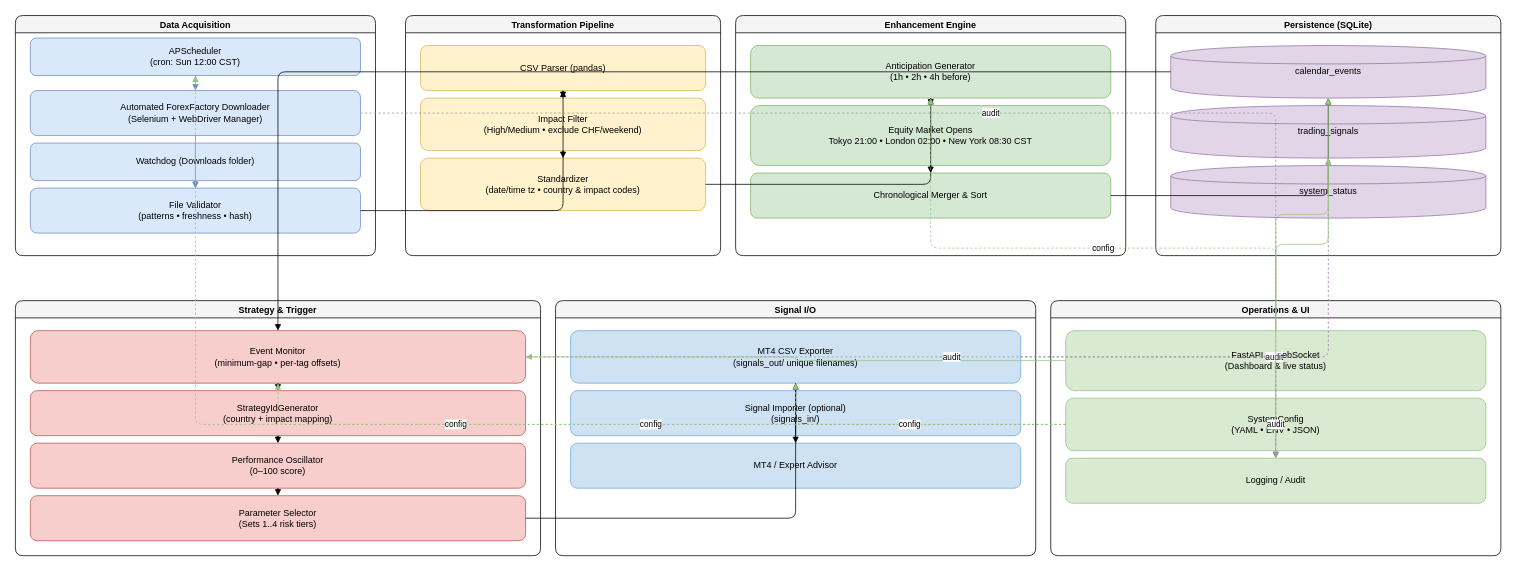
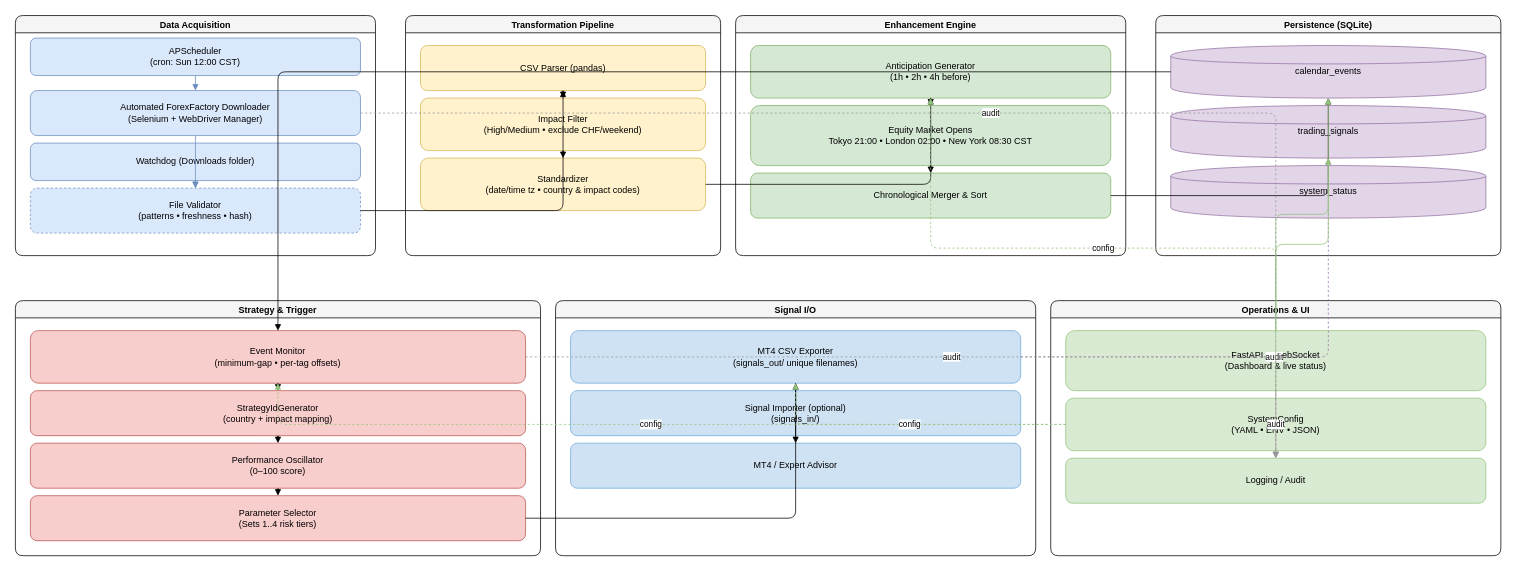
  <mxCell id="0" />
  <mxCell id="1" parent="0" />
  <mxCell id="2" value="Data Acquisition" style="swimlane;horizontal=1;rounded=1;fillColor=#f5f5f5;fontStyle=1;" vertex="1" parent="1"><mxGeometry x="20" y="20" width="480" height="320" as="geometry" /></mxCell>
  <mxCell id="3" value="APScheduler&#10;(cron: Sun 12:00 CST)" style="rounded=1;whiteSpace=wrap;html=1;fillColor=#dae8fc;strokeColor=#6c8ebf;" vertex="1" parent="2"><mxGeometry x="20" y="30" width="440" height="50" as="geometry" /></mxCell>
  <mxCell id="4" value="Automated ForexFactory Downloader&#10;(Selenium + WebDriver Manager)" style="rounded=1;whiteSpace=wrap;html=1;fillColor=#dae8fc;strokeColor=#6c8ebf;" vertex="1" parent="2"><mxGeometry x="20" y="100" width="440" height="60" as="geometry" /></mxCell>
  <mxCell id="5" value="Watchdog (Downloads folder)" style="rounded=1;whiteSpace=wrap;html=1;fillColor=#dae8fc;strokeColor=#6c8ebf;" vertex="1" parent="2"><mxGeometry x="20" y="170" width="440" height="50" as="geometry" /></mxCell>
- <mxCell id="6" value="File Validator&#10;(patterns • freshness • hash)" style="rounded=1;whiteSpace=wrap;html=1;fillColor=#dae8fc;strokeColor=#6c8ebf;" vertex="1" parent="2"><mxGeometry x="20" y="230" width="440" height="60" as="geometry" /></mxCell>
+ <mxCell id="6" value="File Validator&#10;(patterns • freshness • hash)" style="rounded=1;whiteSpace=wrap;html=1;fillColor=#dae8fc;strokeColor=#6c8ebf;dashed=1;" vertex="1" parent="2"><mxGeometry x="20" y="230" width="440" height="60" as="geometry" /></mxCell>
  <mxCell id="7" value="Transformation Pipeline" style="swimlane;horizontal=1;rounded=1;fillColor=#f5f5f5;fontStyle=1;" vertex="1" parent="1"><mxGeometry x="540" y="20" width="420" height="320" as="geometry" /></mxCell>
  <mxCell id="8" value="CSV Parser (pandas)" style="rounded=1;whiteSpace=wrap;html=1;fillColor=#fff2cc;strokeColor=#d6b656;" vertex="1" parent="7"><mxGeometry x="20" y="40" width="380" height="60" as="geometry" /></mxCell>
  <mxCell id="9" value="Impact Filter&#10;(High/Medium • exclude CHF/weekend)" style="rounded=1;whiteSpace=wrap;html=1;fillColor=#fff2cc;strokeColor=#d6b656;" vertex="1" parent="7"><mxGeometry x="20" y="110" width="380" height="70" as="geometry" /></mxCell>
  <mxCell id="10" value="Standardizer&#10;(date/time tz • country &amp; impact codes)" style="rounded=1;whiteSpace=wrap;html=1;fillColor=#fff2cc;strokeColor=#d6b656;" vertex="1" parent="7"><mxGeometry x="20" y="190" width="380" height="70" as="geometry" /></mxCell>
  <mxCell id="11" value="Enhancement Engine" style="swimlane;horizontal=1;rounded=1;fillColor=#f5f5f5;fontStyle=1;" vertex="1" parent="1"><mxGeometry x="980" y="20" width="520" height="320" as="geometry" /></mxCell>
  <mxCell id="12" value="Anticipation Generator&#10;(1h • 2h • 4h before)" style="rounded=1;whiteSpace=wrap;html=1;fillColor=#d5e8d4;strokeColor=#82b366;" vertex="1" parent="11"><mxGeometry x="20" y="40" width="480" height="70" as="geometry" /></mxCell>
  <mxCell id="13" value="Equity Market Opens&#10;Tokyo 21:00 • London 02:00 • New York 08:30 CST" style="rounded=1;whiteSpace=wrap;html=1;fillColor=#d5e8d4;strokeColor=#82b366;" vertex="1" parent="11"><mxGeometry x="20" y="120" width="480" height="80" as="geometry" /></mxCell>
  <mxCell id="14" value="Chronological Merger &amp; Sort" style="rounded=1;whiteSpace=wrap;html=1;fillColor=#d5e8d4;strokeColor=#82b366;" vertex="1" parent="11"><mxGeometry x="20" y="210" width="480" height="60" as="geometry" /></mxCell>
  <mxCell id="15" value="Persistence (SQLite)" style="swimlane;horizontal=1;rounded=1;fillColor=#f5f5f5;fontStyle=1;" vertex="1" parent="1"><mxGeometry x="1540" y="20" width="460" height="320" as="geometry" /></mxCell>
  <mxCell id="16" value="calendar_events" style="shape=cylinder;whiteSpace=wrap;html=1;fillColor=#e1d5e7;strokeColor=#9673a6;" vertex="1" parent="15"><mxGeometry x="20" y="40" width="420" height="70" as="geometry" /></mxCell>
  <mxCell id="17" value="trading_signals" style="shape=cylinder;whiteSpace=wrap;html=1;fillColor=#e1d5e7;strokeColor=#9673a6;" vertex="1" parent="15"><mxGeometry x="20" y="120" width="420" height="70" as="geometry" /></mxCell>
  <mxCell id="18" value="system_status" style="shape=cylinder;whiteSpace=wrap;html=1;fillColor=#e1d5e7;strokeColor=#9673a6;" vertex="1" parent="15"><mxGeometry x="20" y="200" width="420" height="70" as="geometry" /></mxCell>
  <mxCell id="19" value="Strategy &amp; Trigger" style="swimlane;horizontal=1;rounded=1;fillColor=#f5f5f5;fontStyle=1;" vertex="1" parent="1"><mxGeometry x="20" y="400" width="700" height="340" as="geometry" /></mxCell>
  <mxCell id="20" value="Event Monitor&#10;(minimum-gap • per-tag offsets)" style="rounded=1;whiteSpace=wrap;html=1;fillColor=#f8cecc;strokeColor=#b85450;" vertex="1" parent="19"><mxGeometry x="20" y="40" width="660" height="70" as="geometry" /></mxCell>
  <mxCell id="21" value="StrategyIdGenerator&#10;(country + impact mapping)" style="rounded=1;whiteSpace=wrap;html=1;fillColor=#f8cecc;strokeColor=#b85450;" vertex="1" parent="19"><mxGeometry x="20" y="120" width="660" height="60" as="geometry" /></mxCell>
  <mxCell id="22" value="Performance Oscillator&#10;(0–100 score)" style="rounded=1;whiteSpace=wrap;html=1;fillColor=#f8cecc;strokeColor=#b85450;" vertex="1" parent="19"><mxGeometry x="20" y="190" width="660" height="60" as="geometry" /></mxCell>
  <mxCell id="23" value="Parameter Selector&#10;(Sets 1..4 risk tiers)" style="rounded=1;whiteSpace=wrap;html=1;fillColor=#f8cecc;strokeColor=#b85450;" vertex="1" parent="19"><mxGeometry x="20" y="260" width="660" height="60" as="geometry" /></mxCell>
  <mxCell id="24" value="Signal I/O" style="swimlane;horizontal=1;rounded=1;fillColor=#f5f5f5;fontStyle=1;" vertex="1" parent="1"><mxGeometry x="740" y="400" width="640" height="340" as="geometry" /></mxCell>
  <mxCell id="25" value="MT4 CSV Exporter&#10;(signals_out/ unique filenames)" style="rounded=1;whiteSpace=wrap;html=1;fillColor=#cfe2f3;strokeColor=#6fa8dc;" vertex="1" parent="24"><mxGeometry x="20" y="40" width="600" height="70" as="geometry" /></mxCell>
  <mxCell id="26" value="Signal Importer (optional)&#10;(signals_in/)" style="rounded=1;whiteSpace=wrap;html=1;fillColor=#cfe2f3;strokeColor=#6fa8dc;" vertex="1" parent="24"><mxGeometry x="20" y="120" width="600" height="60" as="geometry" /></mxCell>
  <mxCell id="27" value="MT4 / Expert Advisor" style="rounded=1;whiteSpace=wrap;html=1;fillColor=#cfe2f3;strokeColor=#6fa8dc;" vertex="1" parent="24"><mxGeometry x="20" y="190" width="600" height="60" as="geometry" /></mxCell>
  <mxCell id="28" value="Operations &amp; UI" style="swimlane;horizontal=1;rounded=1;fillColor=#f5f5f5;fontStyle=1;" vertex="1" parent="1"><mxGeometry x="1400" y="400" width="600" height="340" as="geometry" /></mxCell>
  <mxCell id="29" value="FastAPI + WebSocket&#10;(Dashboard &amp; live status)" style="rounded=1;whiteSpace=wrap;html=1;fillColor=#d9ead3;strokeColor=#93c47d;" vertex="1" parent="28"><mxGeometry x="20" y="40" width="560" height="80" as="geometry" /></mxCell>
  <mxCell id="30" value="SystemConfig&#10;(YAML • ENV • JSON)" style="rounded=1;whiteSpace=wrap;html=1;fillColor=#d9ead3;strokeColor=#93c47d;" vertex="1" parent="28"><mxGeometry x="20" y="130" width="560" height="70" as="geometry" /></mxCell>
  <mxCell id="31" value="Logging / Audit" style="rounded=1;whiteSpace=wrap;html=1;fillColor=#d9ead3;strokeColor=#93c47d;" vertex="1" parent="28"><mxGeometry x="20" y="210" width="560" height="60" as="geometry" /></mxCell>
  <mxCell id="32" style="edgeStyle=orthogonalEdgeStyle;rounded=1;endArrow=block;html=1;strokeColor=#6c8ebf;" edge="1" parent="1" source="3" target="4"><mxGeometry relative="1" as="geometry" /></mxCell>
  <mxCell id="33" style="edgeStyle=orthogonalEdgeStyle;rounded=1;endArrow=block;html=1;strokeColor=#6c8ebf;" edge="1" parent="1" source="4" target="6"><mxGeometry relative="1" as="geometry" /></mxCell>
  <mxCell id="34" style="edgeStyle=orthogonalEdgeStyle;rounded=1;endArrow=block;html=1;strokeColor=#6c8ebf;" edge="1" parent="1" source="5" target="6"><mxGeometry relative="1" as="geometry" /></mxCell>
  <mxCell id="35" style="edgeStyle=orthogonalEdgeStyle;rounded=1;endArrow=block;html=1;" edge="1" parent="1" source="6" target="8"><mxGeometry relative="1" as="geometry" /></mxCell>
  <mxCell id="36" style="edgeStyle=orthogonalEdgeStyle;rounded=1;endArrow=block;html=1;" edge="1" parent="1" source="8" target="9"><mxGeometry relative="1" as="geometry" /></mxCell>
  <mxCell id="37" style="edgeStyle=orthogonalEdgeStyle;rounded=1;endArrow=block;html=1;" edge="1" parent="1" source="9" target="10"><mxGeometry relative="1" as="geometry" /></mxCell>
  <mxCell id="38" style="edgeStyle=orthogonalEdgeStyle;rounded=1;endArrow=block;html=1;" edge="1" parent="1" source="10" target="12"><mxGeometry relative="1" as="geometry" /></mxCell>
  <mxCell id="39" style="edgeStyle=orthogonalEdgeStyle;rounded=1;endArrow=block;html=1;" edge="1" parent="1" source="12" target="13"><mxGeometry relative="1" as="geometry" /></mxCell>
  <mxCell id="40" style="edgeStyle=orthogonalEdgeStyle;rounded=1;endArrow=block;html=1;" edge="1" parent="1" source="13" target="14"><mxGeometry relative="1" as="geometry" /></mxCell>
  <mxCell id="41" style="edgeStyle=orthogonalEdgeStyle;rounded=1;endArrow=block;html=1;" edge="1" parent="1" source="14" target="16"><mxGeometry relative="1" as="geometry" /></mxCell>
  <mxCell id="42" style="edgeStyle=orthogonalEdgeStyle;rounded=1;endArrow=block;html=1;" edge="1" parent="1" source="16" target="20"><mxGeometry relative="1" as="geometry" /></mxCell>
  <mxCell id="43" style="edgeStyle=orthogonalEdgeStyle;rounded=1;endArrow=block;html=1;" edge="1" parent="1" source="20" target="21"><mxGeometry relative="1" as="geometry" /></mxCell>
  <mxCell id="44" style="edgeStyle=orthogonalEdgeStyle;rounded=1;endArrow=block;html=1;" edge="1" parent="1" source="21" target="22"><mxGeometry relative="1" as="geometry" /></mxCell>
  <mxCell id="45" style="edgeStyle=orthogonalEdgeStyle;rounded=1;endArrow=block;html=1;" edge="1" parent="1" source="22" target="23"><mxGeometry relative="1" as="geometry" /></mxCell>
  <mxCell id="46" style="edgeStyle=orthogonalEdgeStyle;rounded=1;endArrow=block;html=1;" edge="1" parent="1" source="23" target="25"><mxGeometry relative="1" as="geometry" /></mxCell>
  <mxCell id="47" style="edgeStyle=orthogonalEdgeStyle;rounded=1;endArrow=block;html=1;" edge="1" parent="1" source="25" target="27"><mxGeometry relative="1" as="geometry" /></mxCell>
  <mxCell id="48" value="audit" style="edgeStyle=orthogonalEdgeStyle;dashed=1;rounded=1;endArrow=block;html=1;strokeColor=#9673a6;" edge="1" parent="1" source="25" target="17"><mxGeometry relative="1" as="geometry" /></mxCell>
  <mxCell id="49" style="edgeStyle=orthogonalEdgeStyle;rounded=1;endArrow=block;html=1;strokeColor=#93c47d;" edge="1" parent="1" source="29" target="16"><mxGeometry relative="1" as="geometry" /></mxCell>
  <mxCell id="50" style="edgeStyle=orthogonalEdgeStyle;rounded=1;endArrow=block;html=1;strokeColor=#93c47d;" edge="1" parent="1" source="29" target="17"><mxGeometry relative="1" as="geometry" /></mxCell>
- <mxCell id="51" style="edgeStyle=orthogonalEdgeStyle;rounded=1;endArrow=block;html=1;strokeColor=#93c47d;" edge="1" parent="1" source="29" target="20"><mxGeometry relative="1" as="geometry" /></mxCell>
- <mxCell id="52" value="config" style="edgeStyle=orthogonalEdgeStyle;rounded=1;dashed=1;endArrow=block;html=1;strokeColor=#93c47d;" edge="1" parent="1" source="30" target="3"><mxGeometry relative="1" as="geometry" /></mxCell>
  <mxCell id="53" value="config" style="edgeStyle=orthogonalEdgeStyle;rounded=1;dashed=1;endArrow=block;html=1;strokeColor=#93c47d;" edge="1" parent="1" source="30" target="20"><mxGeometry relative="1" as="geometry" /></mxCell>
  <mxCell id="54" value="config" style="edgeStyle=orthogonalEdgeStyle;rounded=1;dashed=1;endArrow=block;html=1;strokeColor=#93c47d;" edge="1" parent="1" source="30" target="12"><mxGeometry relative="1" as="geometry" /></mxCell>
  <mxCell id="55" value="config" style="edgeStyle=orthogonalEdgeStyle;rounded=1;dashed=1;endArrow=block;html=1;strokeColor=#93c47d;" edge="1" parent="1" source="30" target="25"><mxGeometry relative="1" as="geometry" /></mxCell>
  <mxCell id="56" value="audit" style="edgeStyle=orthogonalEdgeStyle;rounded=1;dashed=1;endArrow=block;html=1;strokeColor=#999999;" edge="1" parent="1" source="4" target="31"><mxGeometry relative="1" as="geometry" /></mxCell>
  <mxCell id="57" value="audit" style="edgeStyle=orthogonalEdgeStyle;rounded=1;dashed=1;endArrow=block;html=1;strokeColor=#999999;" edge="1" parent="1" source="29" target="31"><mxGeometry relative="1" as="geometry" /></mxCell>
  <mxCell id="58" value="audit" style="edgeStyle=orthogonalEdgeStyle;rounded=1;dashed=1;endArrow=block;html=1;strokeColor=#999999;" edge="1" parent="1" source="20" target="31"><mxGeometry relative="1" as="geometry" /></mxCell>
